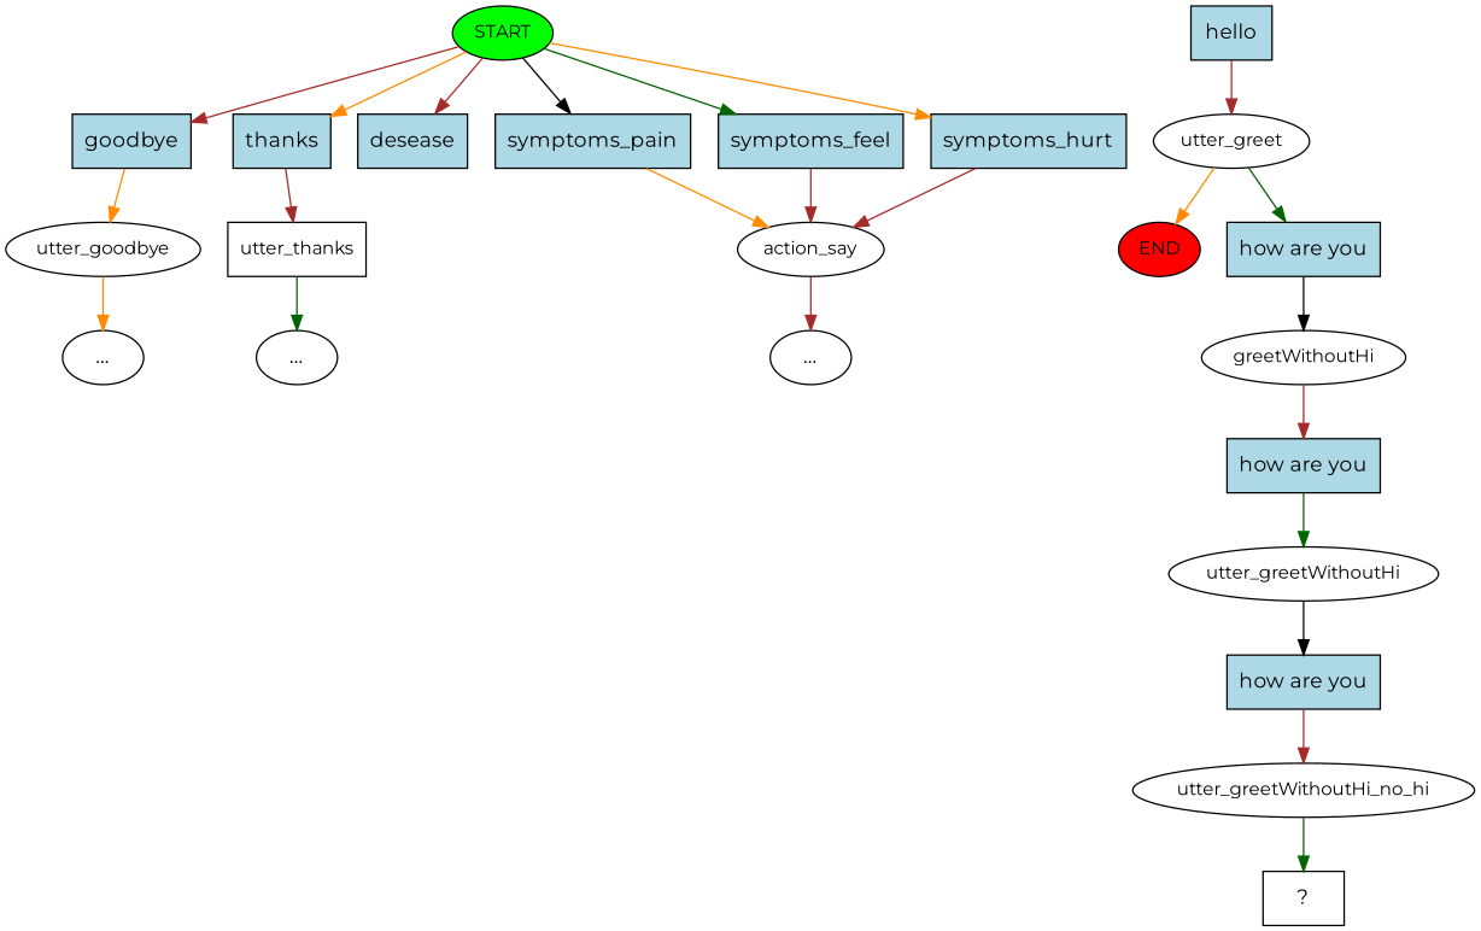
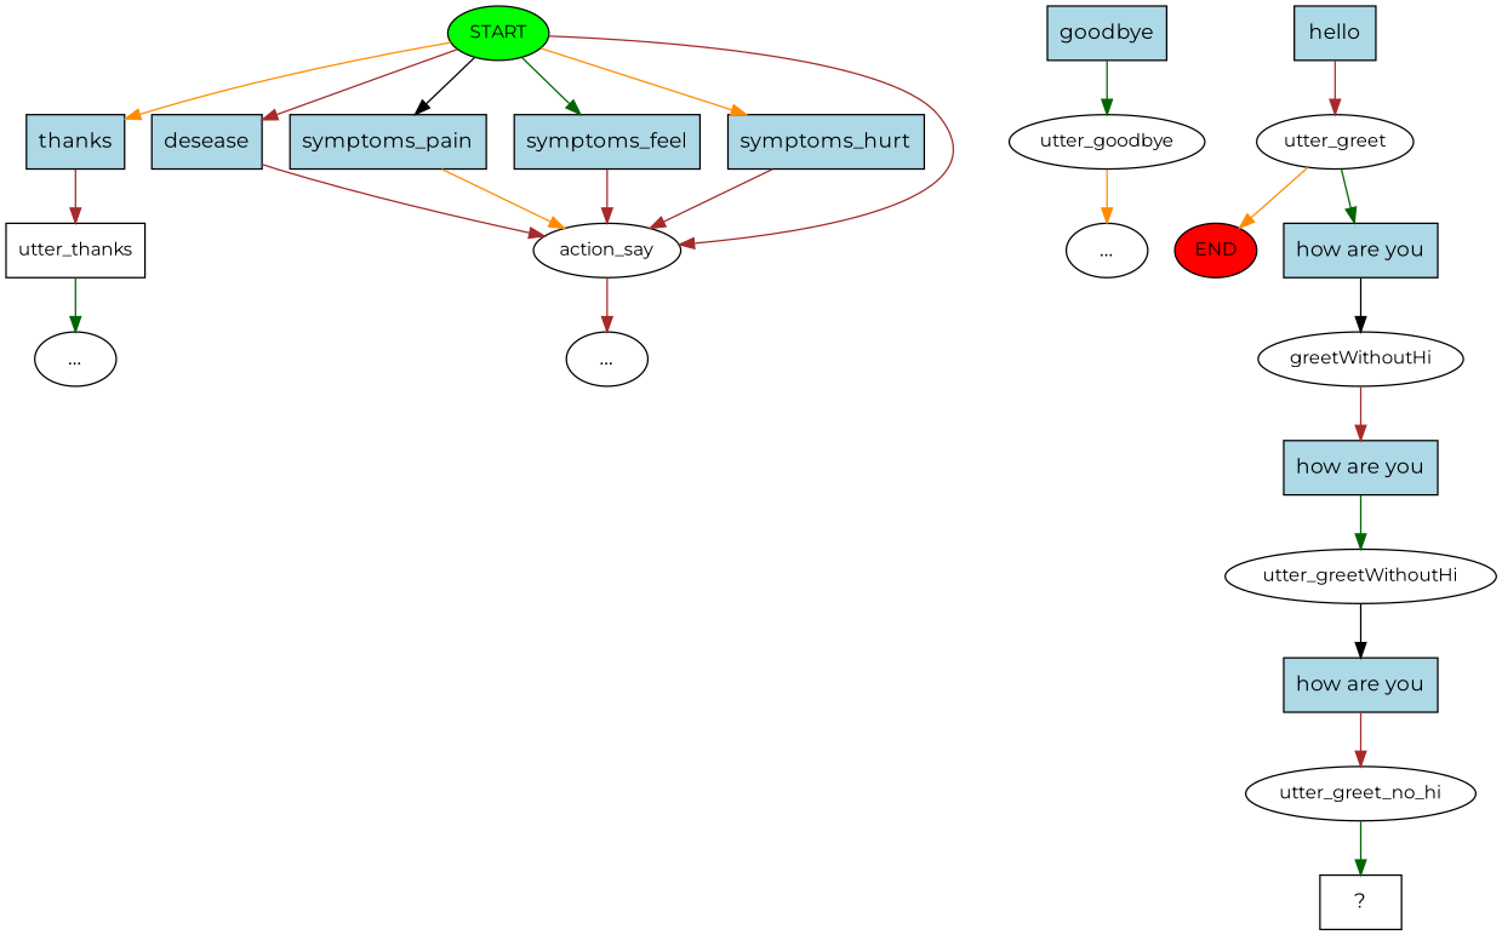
  digraph {
    fontname=Montserrat
    node [fontname=Montserrat style=filled]
    edge [color=brown fontname=Montserrat]
    n1 [fillcolor=green fontsize=12 label=START]
    n2 [fillcolor=lightblue label=goodbye shape=rect]
    n3 [fillcolor=lightblue label=thanks shape=rect]
    n4 [fillcolor=lightblue label=desease shape=rect]
    n5 [fillcolor=lightblue label=symptoms_pain shape=rect]
    n6 [fillcolor=lightblue label=symptoms_feel shape=rect]
    n7 [fillcolor=lightblue label=symptoms_hurt shape=rect]
    n8 [fillcolor=lightblue label=hello shape=rect]
    n9 [fontsize=12 label=utter_greet style=""]
    n10 [fontsize=12 label=utter_goodbye style=""]
    n11 [fontsize=12 label=utter_thanks shape=box style=""]
    n12 [fontsize=12 label=action_say style=""]
    n13 [fillcolor=red fontsize=12 label=END]
    n14 [fillcolor=lightblue label="how are you" shape=rect]
    n15 [fontsize=12 label=greetWithoutHi style=""]
    n16 [label="..." style=""]
    n17 [label="..." style=""]
    n18 [label="..." style=""]
    n19 [fillcolor=lightblue label="how are you" shape=rect]
    n20 [fontsize=12 label=utter_greetWithoutHi style=""]
    n21 [fillcolor=lightblue label="how are you" shape=rect]
-   n22 [fontsize=12 label=utter_greetWithoutHi_no_hi style=""]
+   n22 [fontsize=12 label=utter_greet_no_hi style=""]
    n23 [label="  ?  " shape=rect style=""]
-   n1 -> n2
+   n1 -> n12
    n1 -> n3 [color=darkorange]
    n1 -> n4
    n1 -> n5 [color=black]
    n1 -> n6 [color=darkgreen]
    n1 -> n7 [color=darkorange]
-   n2 -> n10 [color=darkorange]
+   n2 -> n10 [color=darkgreen]
    n3 -> n11
+   n4 -> n12
    n5 -> n12 [color=darkorange]
    n6 -> n12
    n7 -> n12
    n8 -> n9
    n9 -> n13 [color=darkorange]
    n9 -> n14 [color=darkgreen]
    n10 -> n16 [color=darkorange]
    n11 -> n17 [color=darkgreen]
    n12 -> n18
    n14 -> n15 [color=black]
    n15 -> n19
    n19 -> n20 [color=darkgreen]
    n20 -> n21 [color=black]
    n21 -> n22
    n22 -> n23 [color=darkgreen]
  }
